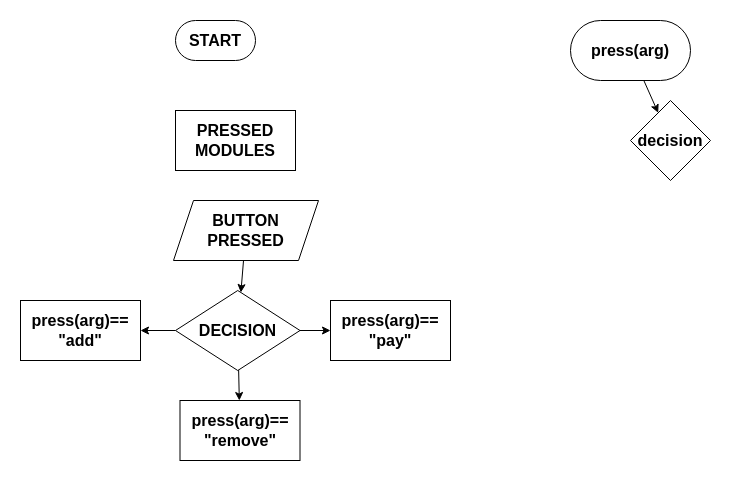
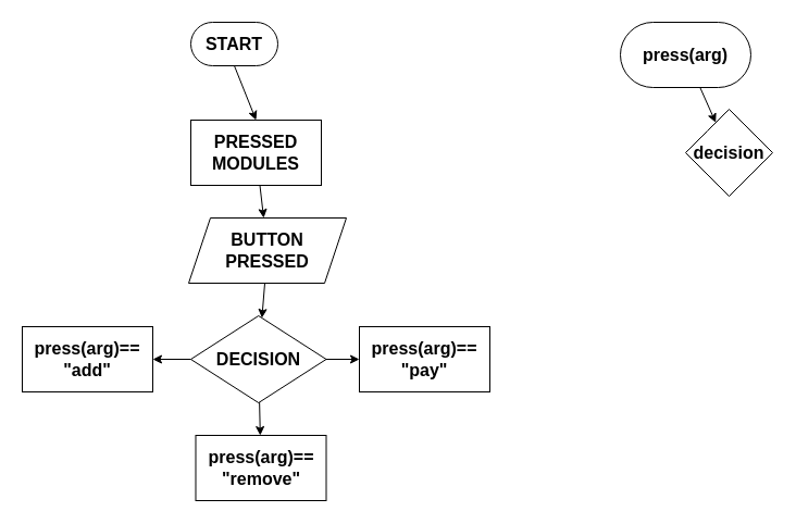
  <mxCell id="0" />
  <mxCell id="1" parent="0" />
+ <mxCell id="2" style="edgeStyle=none;html=1;exitX=0.5;exitY=1;exitDx=0;exitDy=0;entryX=0.5;entryY=0;entryDx=0;entryDy=0;" parent="1" source="3" target="5" edge="1"><mxGeometry relative="1" as="geometry" /></mxCell>
  <mxCell id="3" value="START" style="rounded=1;whiteSpace=wrap;html=1;arcSize=50;strokeWidth=1;fontSize=16;fontStyle=1" parent="1" vertex="1"><mxGeometry x="175" y="20" width="80" height="40" as="geometry" /></mxCell>
+ <mxCell id="4" value="" style="edgeStyle=none;html=1;" parent="1" source="5" target="7" edge="1"><mxGeometry relative="1" as="geometry" /></mxCell>
  <mxCell id="5" value="&lt;font&gt;&lt;span&gt;PRESSED&lt;/span&gt;&lt;/font&gt;&lt;div&gt;&lt;font&gt;&lt;span&gt;MODULES&lt;/span&gt;&lt;/font&gt;&lt;/div&gt;" style="rounded=0;whiteSpace=wrap;html=1;fontSize=16;fontStyle=1" parent="1" vertex="1"><mxGeometry x="175" y="110" width="120" height="60" as="geometry" /></mxCell>
  <mxCell id="6" value="" style="edgeStyle=none;html=1;" parent="1" source="7" target="11" edge="1"><mxGeometry relative="1" as="geometry" /></mxCell>
  <mxCell id="7" value="&lt;b&gt;BUTTON PRESSED&lt;/b&gt;" style="shape=parallelogram;perimeter=parallelogramPerimeter;whiteSpace=wrap;html=1;fixedSize=1;fontSize=16;rounded=0;fontStyle=0;" parent="1" vertex="1"><mxGeometry x="173" y="200" width="145" height="60" as="geometry" /></mxCell>
  <mxCell id="8" value="" style="edgeStyle=none;html=1;" parent="1" source="11" target="12" edge="1"><mxGeometry relative="1" as="geometry" /></mxCell>
  <mxCell id="9" value="" style="edgeStyle=none;html=1;" parent="1" source="11" target="13" edge="1"><mxGeometry relative="1" as="geometry" /></mxCell>
  <mxCell id="10" value="" style="edgeStyle=none;html=1;" parent="1" source="11" target="14" edge="1"><mxGeometry relative="1" as="geometry" /></mxCell>
  <mxCell id="11" value="&lt;b&gt;DECISION&lt;/b&gt;" style="rhombus;whiteSpace=wrap;html=1;fontSize=16;rounded=0;fontStyle=0;" parent="1" vertex="1"><mxGeometry x="175" y="290" width="124.5" height="80" as="geometry" /></mxCell>
  <mxCell id="12" value="&lt;b&gt;press(arg)== &quot;add&quot;&lt;/b&gt;" style="whiteSpace=wrap;html=1;fontSize=16;rounded=0;fontStyle=0;" parent="1" vertex="1"><mxGeometry y="300" width="120" height="60" as="geometry" x="20" /></mxCell>
  <mxCell id="13" value="&lt;b style=&quot;color: rgb(0, 0, 0);&quot;&gt;press(arg)== &quot;pay&quot;&lt;/b&gt;" style="whiteSpace=wrap;html=1;fontSize=16;rounded=0;fontStyle=0;" parent="1" vertex="1"><mxGeometry x="330" y="300" width="120" height="60" as="geometry" /></mxCell>
  <mxCell id="14" value="&lt;b style=&quot;color: rgb(0, 0, 0);&quot;&gt;press(arg)== &quot;remove&quot;&lt;/b&gt;" style="whiteSpace=wrap;html=1;fontSize=16;rounded=0;fontStyle=0;" parent="1" vertex="1"><mxGeometry x="179.5" y="400" width="120" height="60" as="geometry" /></mxCell>
  <mxCell id="15" value="" style="edgeStyle=none;html=1;" edge="1" parent="1" source="16" target="17"><mxGeometry relative="1" as="geometry" /></mxCell>
  <mxCell id="16" value="press(arg)" style="rounded=1;whiteSpace=wrap;html=1;arcSize=50;strokeWidth=1;fontSize=16;fontStyle=1" vertex="1" parent="1"><mxGeometry x="570" y="20" width="120" height="60" as="geometry" /></mxCell>
  <mxCell id="17" value="decision" style="rhombus;whiteSpace=wrap;html=1;fontSize=16;rounded=1;arcSize=0;strokeWidth=1;fontStyle=1;" vertex="1" parent="1"><mxGeometry x="630" y="100" width="80" height="80" as="geometry" /></mxCell>
